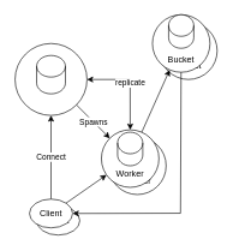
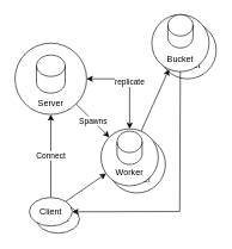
  <mxCell id="0" />
  <mxCell id="1" parent="0" />
  <mxCell id="2" value="&lt;div&gt;&lt;br&gt;&lt;/div&gt;&lt;div&gt;&lt;br&gt;&lt;/div&gt;&lt;div&gt;&lt;br&gt;&lt;/div&gt;&lt;div&gt;Bucket&lt;/div&gt;" style="ellipse;whiteSpace=wrap;html=1;aspect=fixed;" vertex="1" parent="1"><mxGeometry x="221" y="30" width="80" height="80" as="geometry" /></mxCell>
  <mxCell id="3" value="Client" style="ellipse;whiteSpace=wrap;html=1;" vertex="1" parent="1"><mxGeometry x="50" y="286.33" width="60" height="40" as="geometry" /></mxCell>
  <mxCell id="4" value="&lt;div&gt;&lt;br&gt;&lt;/div&gt;&lt;div&gt;&lt;br&gt;&lt;/div&gt;&lt;div&gt;&lt;br&gt;&lt;/div&gt;Worker" style="ellipse;whiteSpace=wrap;html=1;aspect=fixed;" vertex="1" parent="1"><mxGeometry x="150.03" y="190" width="80" height="80" as="geometry" /></mxCell>
  <mxCell id="5" value="" style="ellipse;whiteSpace=wrap;html=1;aspect=fixed;" vertex="1" parent="1"><mxGeometry x="20" y="60" width="100" height="100" as="geometry" /></mxCell>
  <mxCell id="6" value="" style="shape=cylinder3;whiteSpace=wrap;html=1;boundedLbl=1;backgroundOutline=1;size=15;" vertex="1" parent="1"><mxGeometry x="50" y="76.67" width="40" height="53.33" as="geometry" /></mxCell>
+ <mxCell id="7" value="Server" style="text;html=1;align=center;verticalAlign=middle;whiteSpace=wrap;rounded=0;" vertex="1" parent="1"><mxGeometry x="40" y="130" width="60" height="30" as="geometry" /></mxCell>
  <mxCell id="8" value="Connect" style="endArrow=classic;startArrow=none;html=1;rounded=0;startFill=0;endFill=1;exitX=0.5;exitY=0;exitDx=0;exitDy=0;" edge="1" parent="1" source="9" target="5"><mxGeometry width="50" height="50" relative="1" as="geometry"><mxPoint x="70" y="200" as="sourcePoint" /><mxPoint x="35" y="210" as="targetPoint" /></mxGeometry></mxCell>
  <mxCell id="9" value="Client" style="ellipse;whiteSpace=wrap;html=1;" vertex="1" parent="1"><mxGeometry x="40" y="276.33" width="60" height="40" as="geometry" /></mxCell>
  <mxCell id="10" value="" style="endArrow=classic;html=1;rounded=0;" edge="1" parent="1" source="5" target="12"><mxGeometry relative="1" as="geometry"><mxPoint x="-140" y="110" as="sourcePoint" /><mxPoint x="-40" y="110" as="targetPoint" /></mxGeometry></mxCell>
  <mxCell id="11" value="Spawns" style="edgeLabel;resizable=0;html=1;;align=center;verticalAlign=middle;" connectable="0" vertex="1" parent="10"><mxGeometry relative="1" as="geometry" /></mxCell>
  <mxCell id="12" value="&lt;div&gt;&lt;br&gt;&lt;/div&gt;&lt;div&gt;&lt;br&gt;&lt;/div&gt;&lt;div&gt;&lt;br&gt;&lt;/div&gt;Worker" style="ellipse;whiteSpace=wrap;html=1;aspect=fixed;" vertex="1" parent="1"><mxGeometry x="140.03" y="180" width="80" height="80" as="geometry" /></mxCell>
  <mxCell id="13" value="" style="shape=cylinder3;whiteSpace=wrap;html=1;boundedLbl=1;backgroundOutline=1;size=15;" vertex="1" parent="1"><mxGeometry x="162.53" y="183.33" width="35" height="46.67" as="geometry" /></mxCell>
  <mxCell id="14" value="" style="endArrow=classic;html=1;rounded=0;" edge="1" parent="1" source="9" target="12"><mxGeometry width="50" height="50" relative="1" as="geometry"><mxPoint x="-160" y="300" as="sourcePoint" /><mxPoint x="-110" y="250" as="targetPoint" /></mxGeometry></mxCell>
  <mxCell id="15" value="&lt;div&gt;&lt;br&gt;&lt;/div&gt;&lt;div&gt;&lt;br&gt;&lt;/div&gt;&lt;div&gt;&lt;br&gt;&lt;/div&gt;&lt;div&gt;Bucket&lt;/div&gt;" style="ellipse;whiteSpace=wrap;html=1;aspect=fixed;" vertex="1" parent="1"><mxGeometry x="211" y="20" width="80" height="80" as="geometry" /></mxCell>
  <mxCell id="16" value="" style="shape=cylinder3;whiteSpace=wrap;html=1;boundedLbl=1;backgroundOutline=1;size=15;" vertex="1" parent="1"><mxGeometry x="233.5" y="20" width="35" height="46.67" as="geometry" /></mxCell>
  <mxCell id="17" value="" style="endArrow=classic;html=1;rounded=0;" edge="1" parent="1" source="12" target="15"><mxGeometry width="50" height="50" relative="1" as="geometry"><mxPoint x="98" y="278" as="sourcePoint" /><mxPoint x="170" y="216" as="targetPoint" /></mxGeometry></mxCell>
  <mxCell id="18" value="" style="endArrow=classic;html=1;rounded=0;" edge="1" parent="1" source="15" target="9"><mxGeometry width="50" height="50" relative="1" as="geometry"><mxPoint x="98" y="291" as="sourcePoint" /><mxPoint x="170" y="229" as="targetPoint" /><Array as="points"><mxPoint x="250" y="296" /></Array></mxGeometry></mxCell>
  <mxCell id="19" value="replicate" style="endArrow=classic;startArrow=classic;html=1;rounded=0;" edge="1" parent="1" source="5" target="12"><mxGeometry width="50" height="50" relative="1" as="geometry"><mxPoint x="180" y="100" as="sourcePoint" /><mxPoint x="250" y="110" as="targetPoint" /><Array as="points"><mxPoint x="180" y="110" /></Array></mxGeometry></mxCell>
